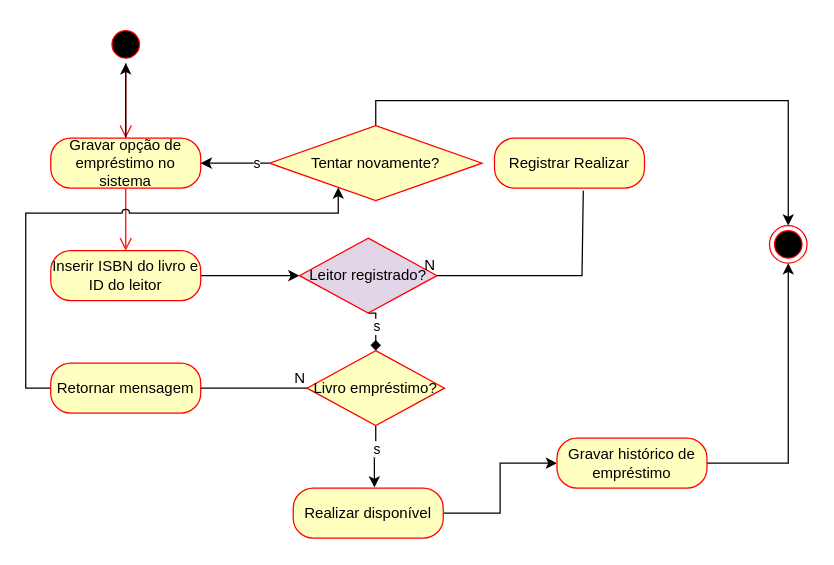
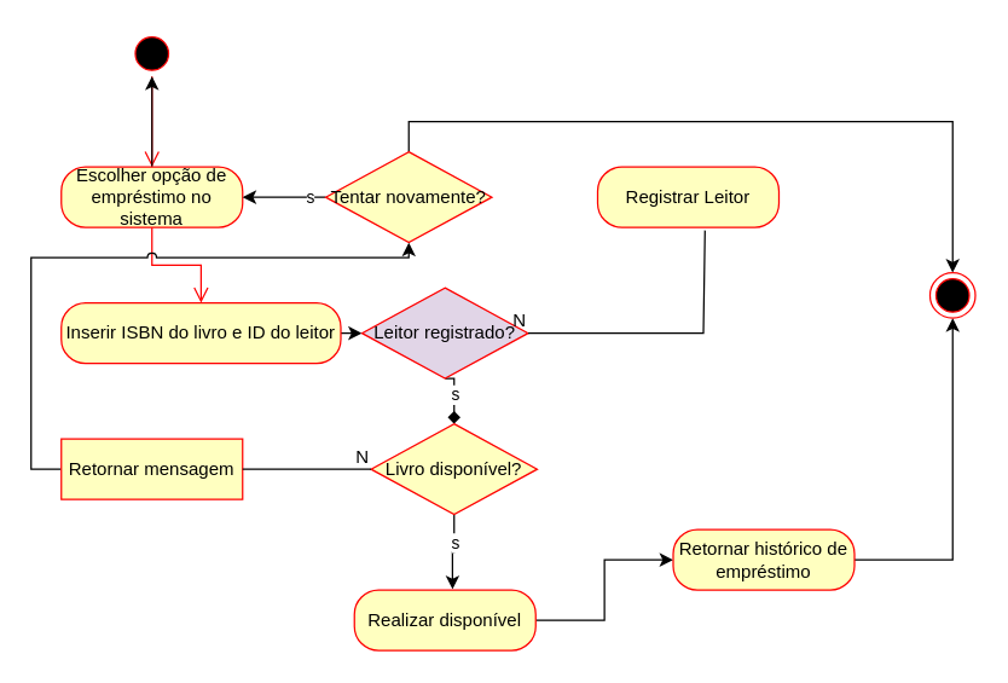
  <mxCell id="0" />
  <mxCell id="1" parent="0" />
  <mxCell id="2" value="" style="ellipse;html=1;shape=startState;fillColor=#000000;strokeColor=#ff0000;" vertex="1" parent="1"><mxGeometry x="85" y="20" width="30" height="30" as="geometry" /></mxCell>
  <mxCell id="3" value="" style="edgeStyle=orthogonalEdgeStyle;html=1;verticalAlign=bottom;endArrow=open;endSize=8;strokeColor=#ff0000;rounded=0;" edge="1" source="2" parent="1"><mxGeometry relative="1" as="geometry"><mxPoint x="100" y="110" as="targetPoint" /></mxGeometry></mxCell>
  <mxCell id="4" value="" style="edgeStyle=orthogonalEdgeStyle;rounded=0;orthogonalLoop=1;jettySize=auto;html=1;" edge="1" parent="1" source="5" target="2"><mxGeometry relative="1" as="geometry" /></mxCell>
- <mxCell id="5" value="Gravar opção de empréstimo no sistema" style="rounded=1;whiteSpace=wrap;html=1;arcSize=40;fontColor=#000000;fillColor=#ffffc0;strokeColor=#ff0000;" vertex="1" parent="1"><mxGeometry x="40" y="110" width="120" height="40" as="geometry" /></mxCell>
+ <mxCell id="5" value="Escolher opção de empréstimo no sistema" style="rounded=1;whiteSpace=wrap;html=1;arcSize=40;fontColor=#000000;fillColor=#ffffc0;strokeColor=#ff0000;" vertex="1" parent="1"><mxGeometry x="40" y="110" width="120" height="40" as="geometry" /></mxCell>
  <mxCell id="6" value="" style="edgeStyle=orthogonalEdgeStyle;html=1;verticalAlign=bottom;endArrow=open;endSize=8;strokeColor=#ff0000;rounded=0;entryX=0.5;entryY=0;entryDx=0;entryDy=0;jumpStyle=arc;" edge="1" source="5" parent="1" target="8"><mxGeometry relative="1" as="geometry"><mxPoint x="105" y="180" as="targetPoint" /></mxGeometry></mxCell>
  <mxCell id="7" style="edgeStyle=orthogonalEdgeStyle;rounded=0;orthogonalLoop=1;jettySize=auto;html=1;exitX=1;exitY=0.5;exitDx=0;exitDy=0;entryX=0;entryY=0.5;entryDx=0;entryDy=0;" edge="1" parent="1" source="8" target="15"><mxGeometry relative="1" as="geometry" /></mxCell>
- <mxCell id="8" value="Inserir ISBN do livro e ID do leitor" style="rounded=1;whiteSpace=wrap;html=1;arcSize=40;fontColor=#000000;fillColor=#ffffc0;strokeColor=#ff0000;" vertex="1" parent="1"><mxGeometry x="40" y="200" width="120" height="40" as="geometry" /></mxCell>
+ <mxCell id="8" value="Inserir ISBN do livro e ID do leitor" style="rounded=1;whiteSpace=wrap;html=1;arcSize=40;fontColor=#000000;fillColor=#ffffc0;strokeColor=#ff0000;" vertex="1" parent="1"><mxGeometry x="40" y="200" width="185" height="40" as="geometry" /></mxCell>
  <mxCell id="9" style="edgeStyle=orthogonalEdgeStyle;rounded=0;orthogonalLoop=1;jettySize=auto;html=1;exitX=0.5;exitY=0;exitDx=0;exitDy=0;entryX=0.5;entryY=0;entryDx=0;entryDy=0;" edge="1" parent="1" source="12" target="30"><mxGeometry relative="1" as="geometry" /></mxCell>
  <mxCell id="10" style="edgeStyle=orthogonalEdgeStyle;rounded=0;orthogonalLoop=1;jettySize=auto;html=1;exitX=0;exitY=0.5;exitDx=0;exitDy=0;entryX=1;entryY=0.5;entryDx=0;entryDy=0;" edge="1" parent="1" source="12" target="5"><mxGeometry relative="1" as="geometry" /></mxCell>
  <mxCell id="11" value="s" style="edgeLabel;html=1;align=center;verticalAlign=middle;resizable=0;points=[];" vertex="1" connectable="0" parent="10"><mxGeometry x="-0.6" y="-1" relative="1" as="geometry"><mxPoint as="offset" /></mxGeometry></mxCell>
- <mxCell id="12" value="Tentar novamente?" style="rhombus;whiteSpace=wrap;html=1;fontColor=#000000;fillColor=#ffffc0;strokeColor=#ff0000;" vertex="1" parent="1"><mxGeometry x="215" y="100" width="170" height="60" as="geometry" /></mxCell>
+ <mxCell id="12" value="Tentar novamente?" style="rhombus;whiteSpace=wrap;html=1;fontColor=#000000;fillColor=#ffffc0;strokeColor=#ff0000;" vertex="1" parent="1"><mxGeometry x="215" y="100" width="110" height="60" as="geometry" /></mxCell>
  <mxCell id="13" style="edgeStyle=orthogonalEdgeStyle;rounded=0;orthogonalLoop=1;jettySize=auto;html=1;exitX=0.5;exitY=1;exitDx=0;exitDy=0;entryX=0.5;entryY=0;entryDx=0;entryDy=0;endArrow=diamond;" edge="1" parent="1" source="15" target="21"><mxGeometry relative="1" as="geometry" /></mxCell>
  <mxCell id="14" value="s" style="edgeLabel;html=1;align=center;verticalAlign=middle;resizable=0;points=[];" vertex="1" connectable="0" parent="13"><mxGeometry x="-0.105" relative="1" as="geometry"><mxPoint as="offset" /></mxGeometry></mxCell>
  <mxCell id="15" value="Leitor registrado?" style="rhombus;whiteSpace=wrap;html=1;fontColor=#000000;fillColor=#e1d5e7;strokeColor=#ff0000;" vertex="1" parent="1"><mxGeometry x="239" y="190" width="110" height="60" as="geometry" /></mxCell>
- <mxCell id="16" value="Registrar Realizar" style="rounded=1;whiteSpace=wrap;html=1;arcSize=40;fontColor=#000000;fillColor=#ffffc0;strokeColor=#ff0000;" vertex="1" parent="1"><mxGeometry x="395" y="110" width="120" height="40" as="geometry" /></mxCell>
+ <mxCell id="16" value="Registrar Leitor" style="rounded=1;whiteSpace=wrap;html=1;arcSize=40;fontColor=#000000;fillColor=#ffffc0;strokeColor=#ff0000;" vertex="1" parent="1"><mxGeometry x="395" y="110" width="120" height="40" as="geometry" /></mxCell>
  <mxCell id="17" style="edgeStyle=orthogonalEdgeStyle;rounded=0;orthogonalLoop=1;jettySize=auto;html=1;exitX=0;exitY=0.5;exitDx=0;exitDy=0;jumpStyle=arc;" edge="1" parent="1" source="18" target="12"><mxGeometry relative="1" as="geometry"><Array as="points"><mxPoint x="20" y="310" /><mxPoint x="20" y="170" /><mxPoint x="270" y="170" /></Array></mxGeometry></mxCell>
- <mxCell id="18" value="Retornar mensagem" style="rounded=1;whiteSpace=wrap;html=1;arcSize=40;fontColor=#000000;fillColor=#ffffc0;strokeColor=#ff0000;" vertex="1" parent="1"><mxGeometry x="40" y="290" width="120" height="40" as="geometry" /></mxCell>
+ <mxCell id="18" value="Retornar mensagem" style="whiteSpace=wrap;html=1;arcSize=40;fontColor=#000000;fillColor=#ffffc0;strokeColor=#ff0000;rounded=0;" vertex="1" parent="1"><mxGeometry x="40" y="290" width="120" height="40" as="geometry" /></mxCell>
  <mxCell id="19" style="edgeStyle=orthogonalEdgeStyle;rounded=0;orthogonalLoop=1;jettySize=auto;html=1;exitX=0.5;exitY=1;exitDx=0;exitDy=0;entryX=0.541;entryY=-0.014;entryDx=0;entryDy=0;entryPerimeter=0;" edge="1" parent="1" source="21" target="23"><mxGeometry relative="1" as="geometry" /></mxCell>
  <mxCell id="20" value="s" style="edgeLabel;html=1;align=center;verticalAlign=middle;resizable=0;points=[];" vertex="1" connectable="0" parent="19"><mxGeometry x="-0.299" relative="1" as="geometry"><mxPoint as="offset" /></mxGeometry></mxCell>
- <mxCell id="21" value="Livro empréstimo?" style="rhombus;whiteSpace=wrap;html=1;fontColor=#000000;fillColor=#ffffc0;strokeColor=#ff0000;" vertex="1" parent="1"><mxGeometry x="245" y="280" width="110" height="60" as="geometry" /></mxCell>
+ <mxCell id="21" value="Livro disponível?" style="rhombus;whiteSpace=wrap;html=1;fontColor=#000000;fillColor=#ffffc0;strokeColor=#ff0000;" vertex="1" parent="1"><mxGeometry x="245" y="280" width="110" height="60" as="geometry" /></mxCell>
  <mxCell id="22" style="edgeStyle=orthogonalEdgeStyle;rounded=0;orthogonalLoop=1;jettySize=auto;html=1;exitX=1;exitY=0.5;exitDx=0;exitDy=0;entryX=0;entryY=0.5;entryDx=0;entryDy=0;" edge="1" parent="1" source="23" target="25"><mxGeometry relative="1" as="geometry" /></mxCell>
  <mxCell id="23" value="Realizar disponível" style="rounded=1;whiteSpace=wrap;html=1;arcSize=40;fontColor=#000000;fillColor=#ffffc0;strokeColor=#ff0000;" vertex="1" parent="1"><mxGeometry x="234" y="390" width="120" height="40" as="geometry" /></mxCell>
  <mxCell id="24" style="edgeStyle=orthogonalEdgeStyle;rounded=0;orthogonalLoop=1;jettySize=auto;html=1;exitX=1;exitY=0.5;exitDx=0;exitDy=0;entryX=0.5;entryY=1;entryDx=0;entryDy=0;" edge="1" parent="1" source="25" target="30"><mxGeometry relative="1" as="geometry" /></mxCell>
- <mxCell id="25" value="Gravar histórico de empréstimo" style="rounded=1;whiteSpace=wrap;html=1;arcSize=40;fontColor=#000000;fillColor=#ffffc0;strokeColor=#ff0000;" vertex="1" parent="1"><mxGeometry x="445" y="350" width="120" height="40" as="geometry" /></mxCell>
+ <mxCell id="25" value="Retornar histórico de empréstimo" style="rounded=1;whiteSpace=wrap;html=1;arcSize=40;fontColor=#000000;fillColor=#ffffc0;strokeColor=#ff0000;" vertex="1" parent="1"><mxGeometry x="445" y="350" width="120" height="40" as="geometry" /></mxCell>
  <mxCell id="26" value="" style="endArrow=none;html=1;rounded=0;entryX=1;entryY=0.5;entryDx=0;entryDy=0;exitX=0.592;exitY=1.05;exitDx=0;exitDy=0;exitPerimeter=0;" edge="1" parent="1" source="16" target="15"><mxGeometry relative="1" as="geometry"><mxPoint x="425" y="200" as="sourcePoint" /><mxPoint x="585" y="200" as="targetPoint" /><Array as="points"><mxPoint x="465" y="220" /></Array></mxGeometry></mxCell>
  <mxCell id="27" value="N" style="resizable=0;html=1;whiteSpace=wrap;align=right;verticalAlign=bottom;" connectable="0" vertex="1" parent="26"><mxGeometry x="1" relative="1" as="geometry" /></mxCell>
  <mxCell id="28" value="" style="endArrow=none;html=1;rounded=0;exitX=1;exitY=0.5;exitDx=0;exitDy=0;" edge="1" parent="1" source="18" target="21"><mxGeometry relative="1" as="geometry"><mxPoint x="35" y="350" as="sourcePoint" /><mxPoint x="195" y="350" as="targetPoint" /></mxGeometry></mxCell>
  <mxCell id="29" value="N" style="resizable=0;html=1;whiteSpace=wrap;align=right;verticalAlign=bottom;" connectable="0" vertex="1" parent="28"><mxGeometry x="1" relative="1" as="geometry" /></mxCell>
  <mxCell id="30" value="" style="ellipse;html=1;shape=endState;fillColor=#000000;strokeColor=#ff0000;" vertex="1" parent="1"><mxGeometry x="615" y="180" width="30" height="30" as="geometry" /></mxCell>
